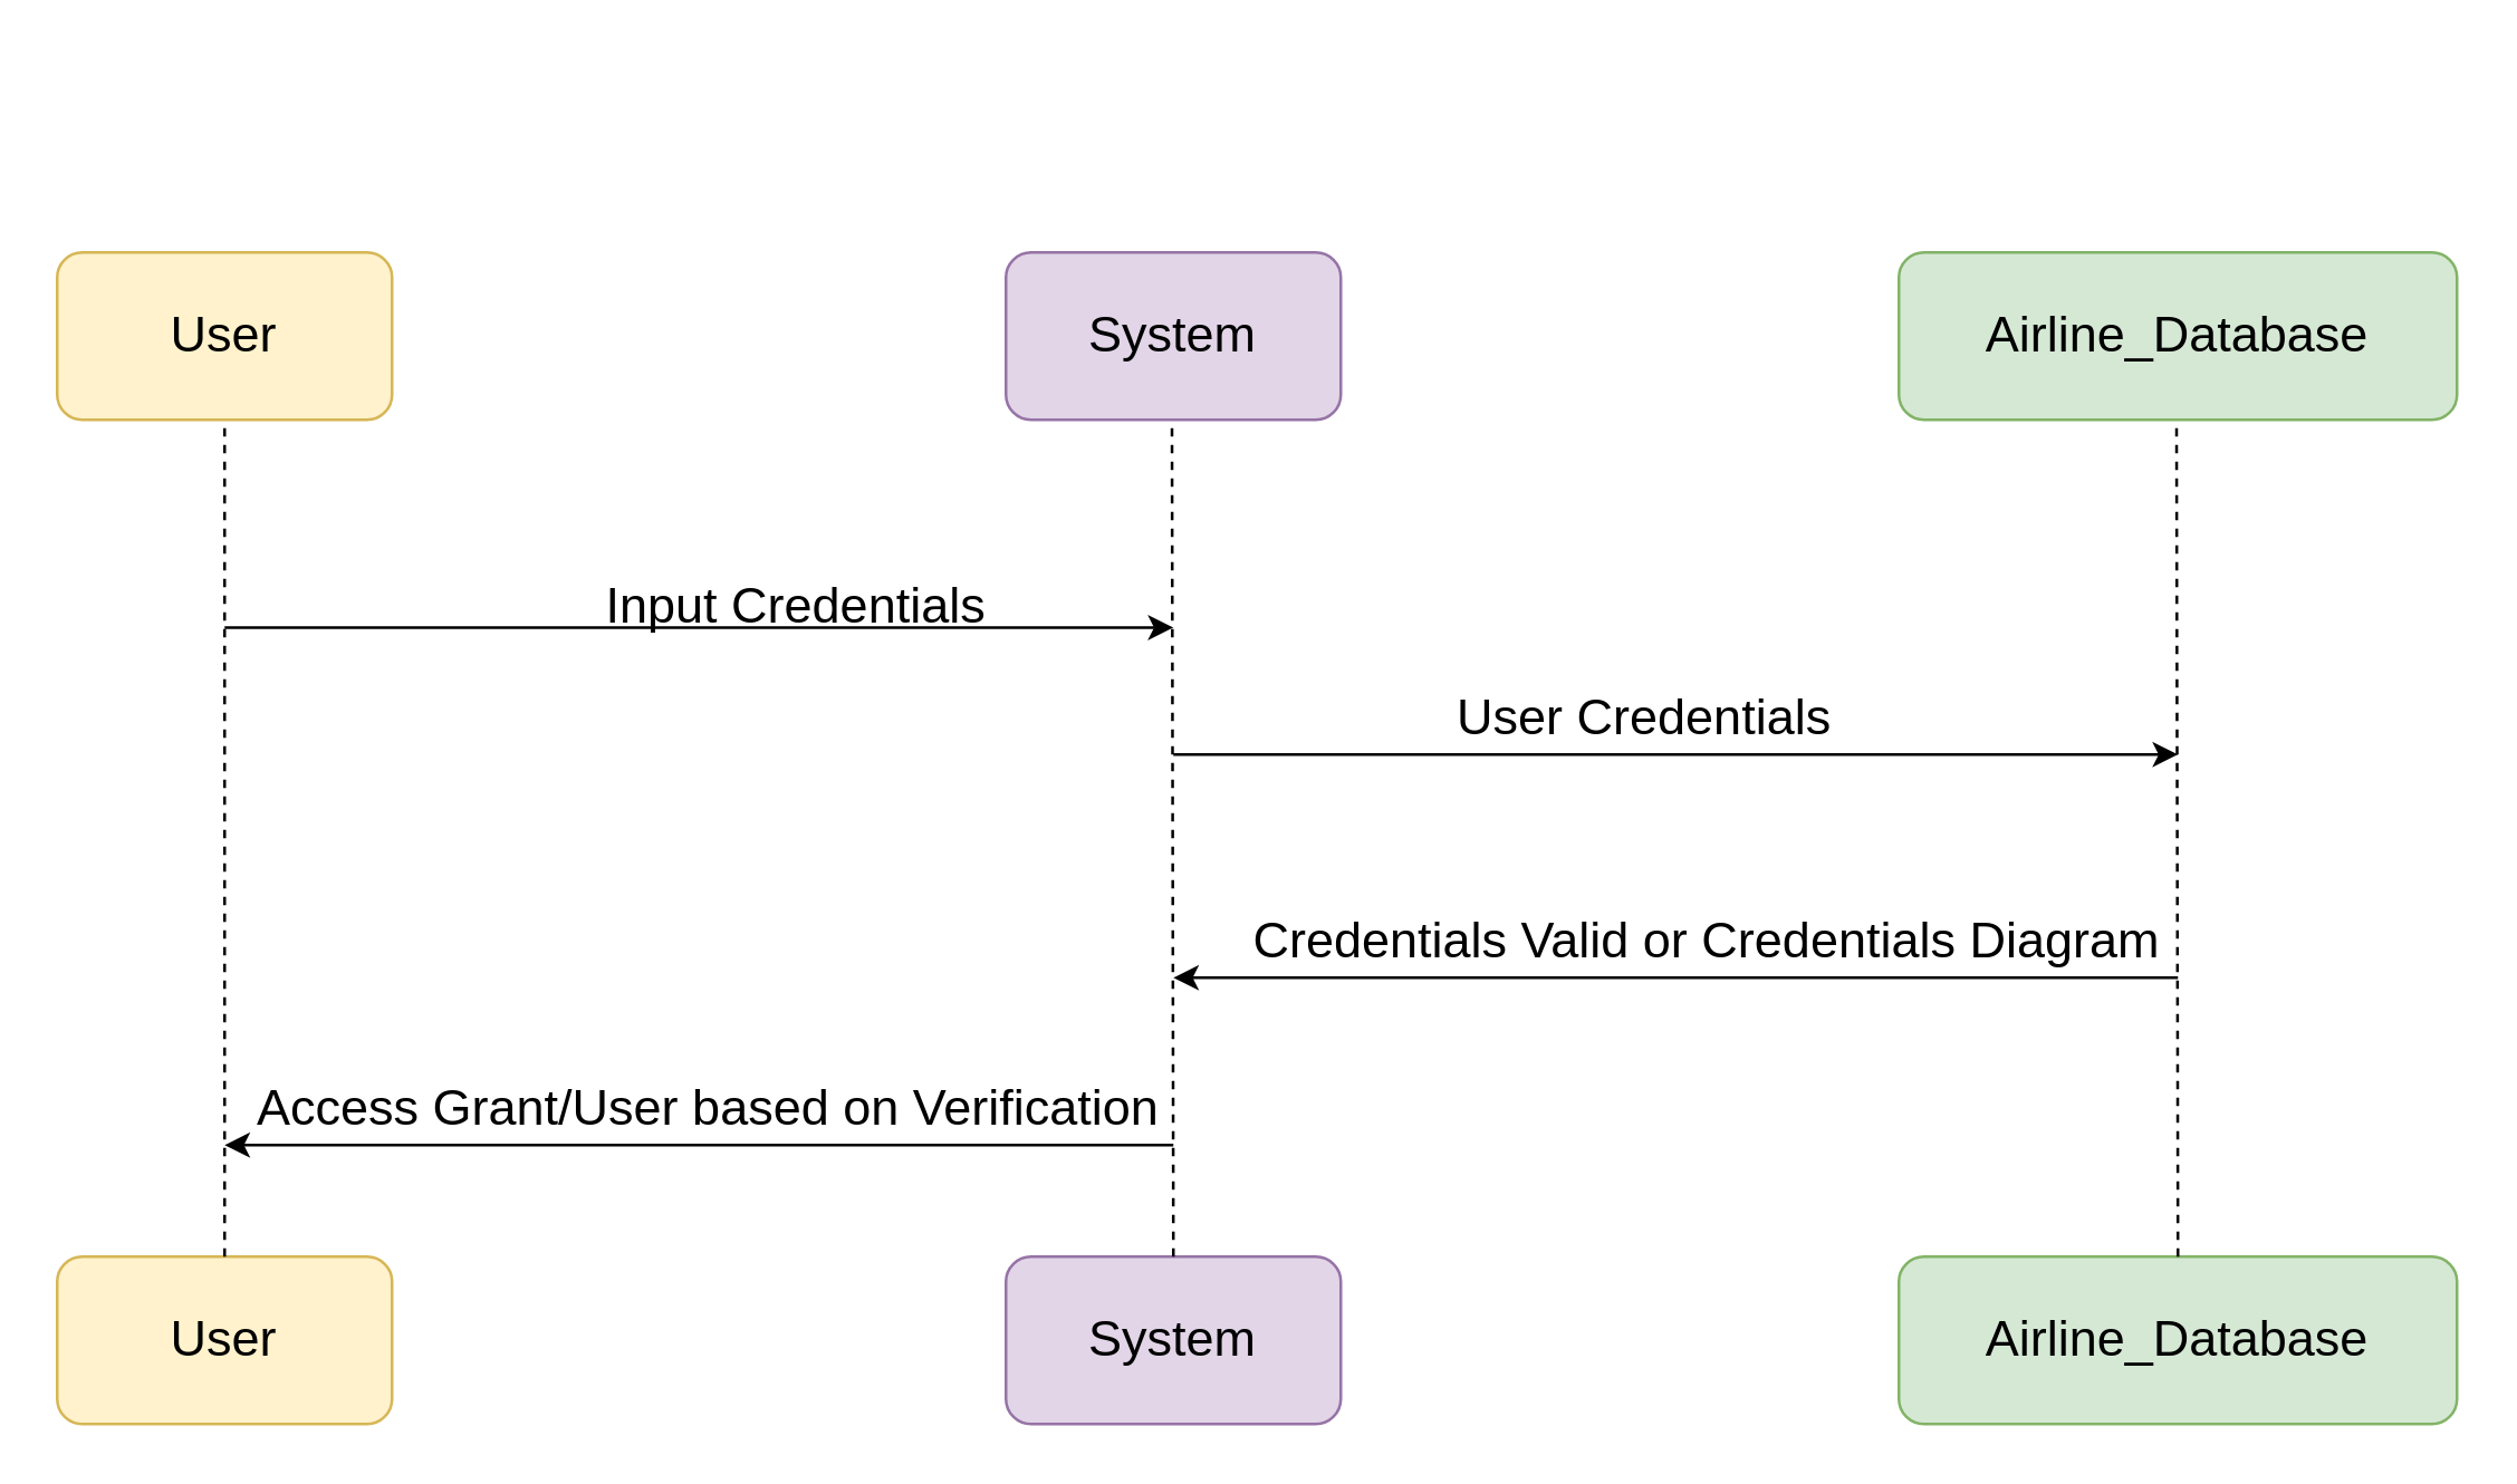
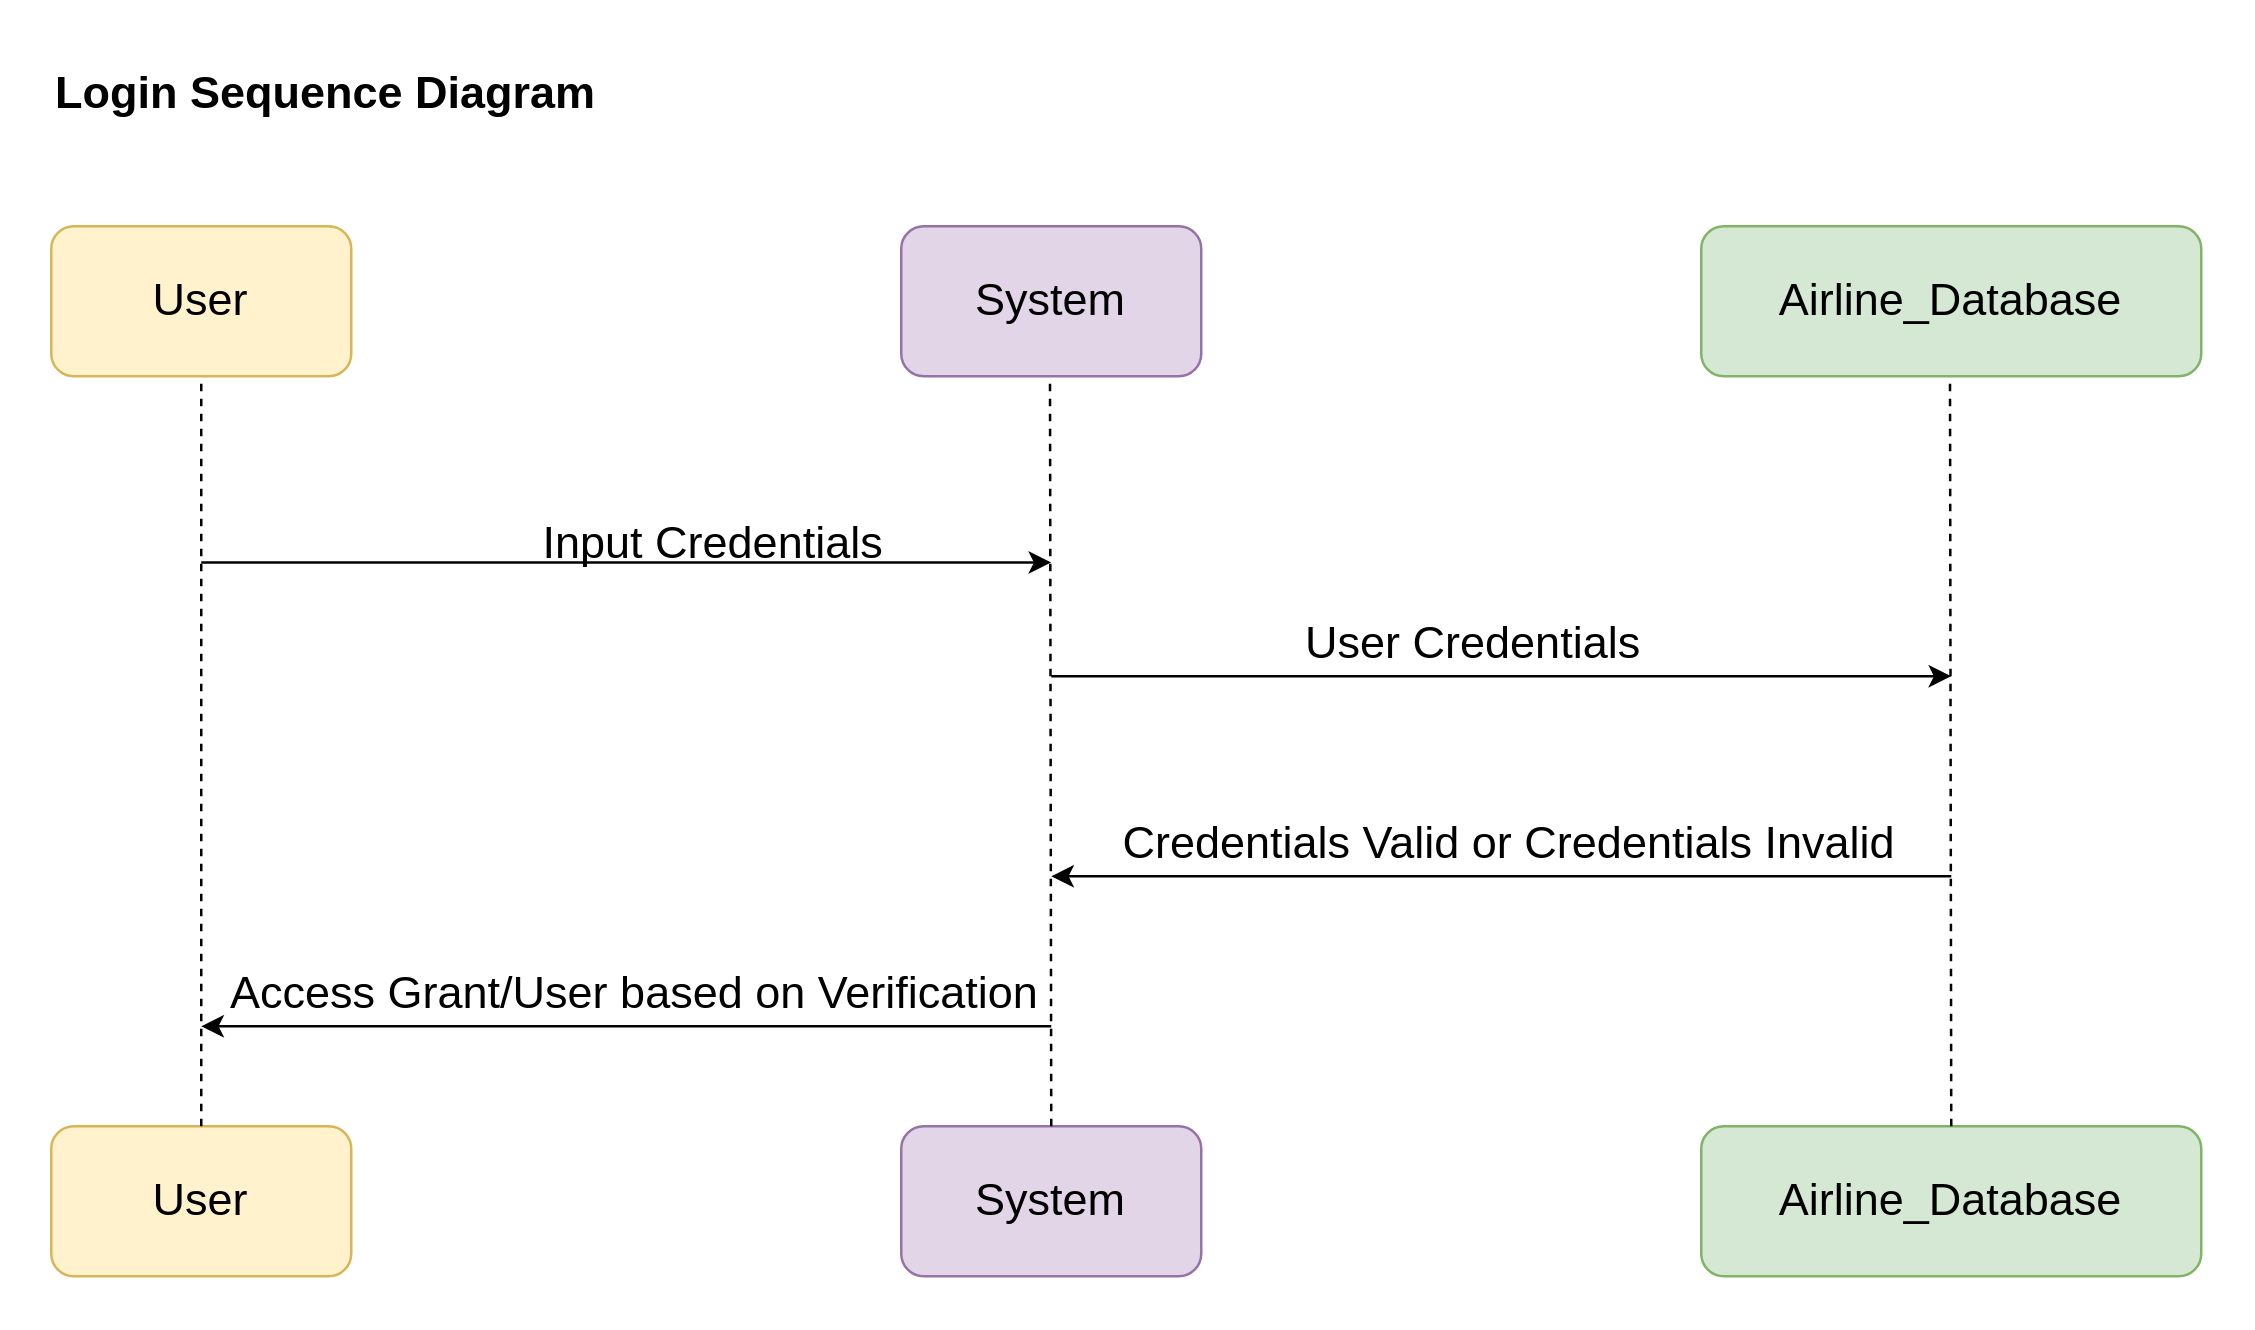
  <mxCell id="0" />
  <mxCell id="1" parent="0" />
  <mxCell id="2" value="" style="rounded=1;whiteSpace=wrap;html=1;fillColor=#fff2cc;strokeColor=#d6b656;" vertex="1" parent="1"><mxGeometry x="20" y="90" width="120" height="60" as="geometry" /></mxCell>
  <mxCell id="3" value="&lt;font style=&quot;font-size: 18px;&quot;&gt;User&lt;/font&gt;" style="rounded=1;whiteSpace=wrap;html=1;fillColor=#fff2cc;strokeColor=#d6b656;" vertex="1" parent="1"><mxGeometry x="20" y="450" width="120" height="60" as="geometry" /></mxCell>
  <mxCell id="4" value="&lt;font style=&quot;font-size: 18px;&quot;&gt;System&lt;/font&gt;" style="rounded=1;whiteSpace=wrap;html=1;fillColor=#e1d5e7;strokeColor=#9673a6;" vertex="1" parent="1"><mxGeometry x="360" y="90" width="120" height="60" as="geometry" /></mxCell>
  <mxCell id="5" value="&lt;font style=&quot;font-size: 18px;&quot;&gt;System&lt;/font&gt;" style="rounded=1;whiteSpace=wrap;html=1;fillColor=#e1d5e7;strokeColor=#9673a6;" vertex="1" parent="1"><mxGeometry x="360" y="450" width="120" height="60" as="geometry" /></mxCell>
  <mxCell id="6" value="&lt;font style=&quot;font-size: 18px;&quot;&gt;Airline_Database&lt;/font&gt;" style="rounded=1;whiteSpace=wrap;html=1;fillColor=#d5e8d4;strokeColor=#82b366;" vertex="1" parent="1"><mxGeometry x="680" y="90" width="200" height="60" as="geometry" /></mxCell>
  <mxCell id="7" value="&lt;font style=&quot;font-size: 18px;&quot;&gt;Airline_Database&lt;/font&gt;" style="rounded=1;whiteSpace=wrap;html=1;fillColor=#d5e8d4;strokeColor=#82b366;" vertex="1" parent="1"><mxGeometry x="680" y="450" width="200" height="60" as="geometry" /></mxCell>
  <mxCell id="8" value="" style="endArrow=none;dashed=1;html=1;rounded=0;entryX=0.5;entryY=1;entryDx=0;entryDy=0;exitX=0.5;exitY=0;exitDx=0;exitDy=0;" edge="1" parent="1" source="3" target="2"><mxGeometry width="50" height="50" relative="1" as="geometry"><mxPoint x="80" y="360" as="sourcePoint" /><mxPoint x="160" y="230" as="targetPoint" /></mxGeometry></mxCell>
  <mxCell id="9" value="" style="endArrow=none;dashed=1;html=1;rounded=0;entryX=0.5;entryY=1;entryDx=0;entryDy=0;exitX=0.5;exitY=0;exitDx=0;exitDy=0;" edge="1" parent="1" source="5"><mxGeometry width="50" height="50" relative="1" as="geometry"><mxPoint x="419.5" y="370" as="sourcePoint" /><mxPoint x="419.5" y="150" as="targetPoint" /></mxGeometry></mxCell>
  <mxCell id="10" value="" style="endArrow=none;dashed=1;html=1;rounded=0;entryX=0.5;entryY=1;entryDx=0;entryDy=0;exitX=0.5;exitY=0;exitDx=0;exitDy=0;" edge="1" parent="1" source="7"><mxGeometry width="50" height="50" relative="1" as="geometry"><mxPoint x="779.5" y="370" as="sourcePoint" /><mxPoint x="779.5" y="150" as="targetPoint" /></mxGeometry></mxCell>
  <mxCell id="11" value="" style="endArrow=classic;html=1;rounded=0;" edge="1" parent="1"><mxGeometry width="50" height="50" relative="1" as="geometry"><mxPoint x="80" y="224.5" as="sourcePoint" /><mxPoint x="420" y="224.5" as="targetPoint" /></mxGeometry></mxCell>
  <mxCell id="12" value="" style="endArrow=classic;html=1;rounded=0;" edge="1" parent="1"><mxGeometry width="50" height="50" relative="1" as="geometry"><mxPoint x="420" y="270" as="sourcePoint" /><mxPoint x="780" y="270" as="targetPoint" /></mxGeometry></mxCell>
  <mxCell id="13" value="" style="endArrow=classic;html=1;rounded=0;" edge="1" parent="1"><mxGeometry width="50" height="50" relative="1" as="geometry"><mxPoint x="780" y="350" as="sourcePoint" /><mxPoint x="420" y="350" as="targetPoint" /></mxGeometry></mxCell>
  <mxCell id="14" value="&lt;font style=&quot;font-size: 18px;&quot;&gt;User&lt;/font&gt;" style="text;html=1;strokeColor=none;fillColor=none;align=center;verticalAlign=middle;whiteSpace=wrap;rounded=0;" vertex="1" parent="1"><mxGeometry x="30" y="105" width="100" height="30" as="geometry" /></mxCell>
  <mxCell id="15" value="&lt;font style=&quot;font-size: 18px;&quot;&gt;Input Credentials&lt;/font&gt;" style="text;whiteSpace=wrap;html=1;" vertex="1" parent="1"><mxGeometry x="215" y="200" width="170" height="50" as="geometry" /></mxCell>
  <mxCell id="16" value="&lt;font style=&quot;font-size: 18px;&quot;&gt;User &lt;/font&gt;&lt;font style=&quot;font-size: 18px;&quot;&gt;Credentials&lt;/font&gt;" style="text;whiteSpace=wrap;html=1;" vertex="1" parent="1"><mxGeometry x="520" y="240" width="170" height="50" as="geometry" /></mxCell>
  <mxCell id="17" value="&lt;font style=&quot;font-size: 18px;&quot;&gt;Access Grant/User based on Verification&lt;/font&gt;" style="text;whiteSpace=wrap;html=1;" vertex="1" parent="1"><mxGeometry x="90" y="380" width="330" height="50" as="geometry" /></mxCell>
  <mxCell id="18" value="" style="endArrow=classic;html=1;rounded=0;" edge="1" parent="1"><mxGeometry width="50" height="50" relative="1" as="geometry"><mxPoint x="420" y="410" as="sourcePoint" /><mxPoint x="80" y="410" as="targetPoint" /></mxGeometry></mxCell>
- <mxCell id="19" value="&lt;font style=&quot;font-size: 18px;&quot;&gt; Credentials Valid or Credentials Diagram&lt;/font&gt;" style="text;whiteSpace=wrap;html=1;" vertex="1" parent="1"><mxGeometry x="447" y="320" width="340" height="50" as="geometry" /></mxCell>
+ <mxCell id="19" value="&lt;font style=&quot;font-size: 18px;&quot;&gt; Credentials Valid or Credentials Invalid&lt;/font&gt;" style="text;whiteSpace=wrap;html=1;" vertex="1" parent="1"><mxGeometry x="447" y="320" width="340" height="50" as="geometry" /></mxCell>
+ <mxCell id="20" value="&lt;b&gt;&lt;font style=&quot;font-size: 18px;&quot;&gt;Login Sequence Diagram&lt;/font&gt;&lt;/b&gt;" style="text;whiteSpace=wrap;html=1;" vertex="1" parent="1"><mxGeometry x="20" y="20" width="280" height="50" as="geometry" /></mxCell>
